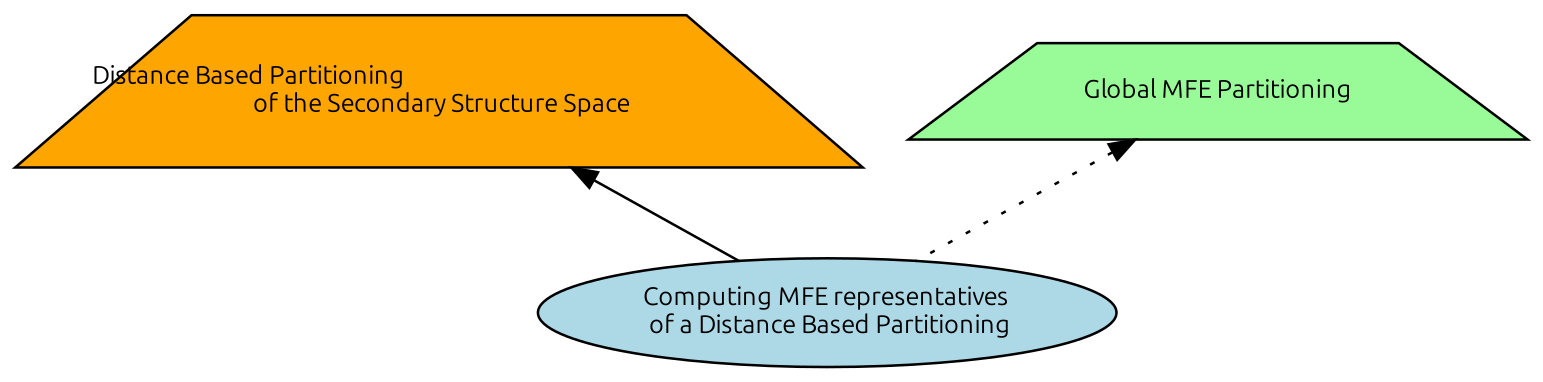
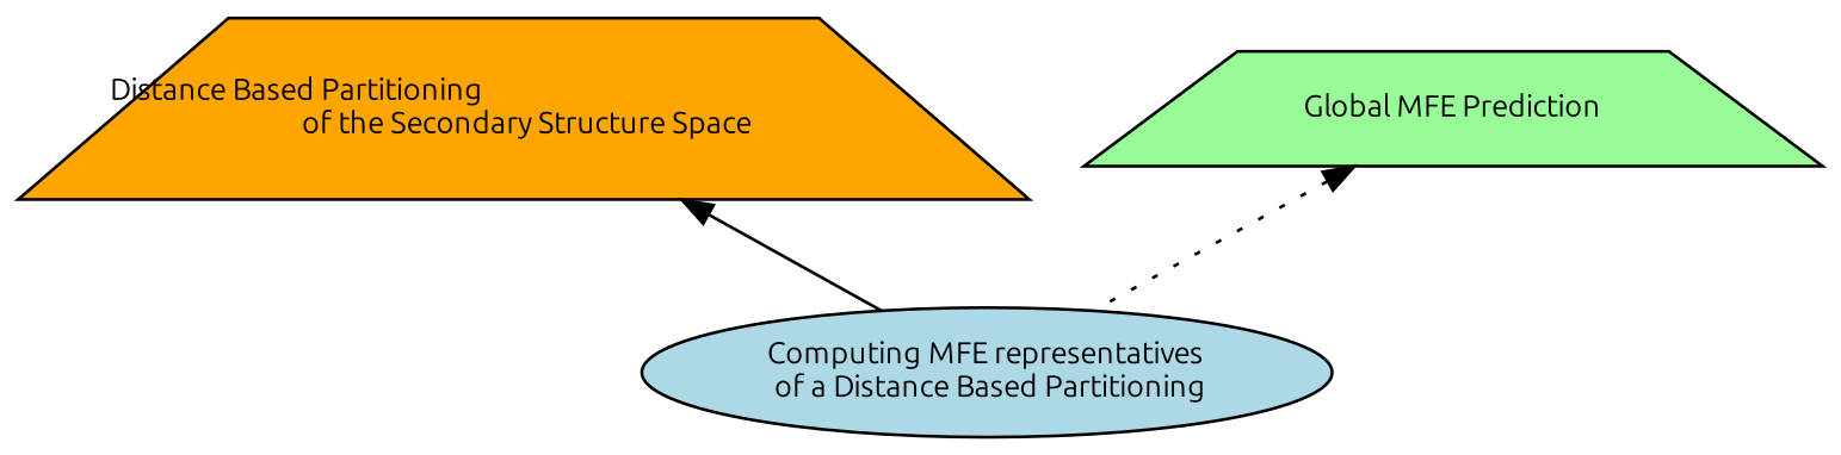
  digraph {
    rankdir=TB
    fontname=Ubuntu
    node [color=black fontname=Ubuntu fontsize=10 shape=trapezium style=filled]
    edge [dir=back fontname=Ubuntu fontsize=10 labelfontname=Helvetica labelfontsize=10 shape=plaintext]
    n1 [height=0.2 label="Distance Based Partitioning\l of the Secondary Structure Space" width=0.4 fillcolor=orange]
    n2 [fillcolor=lightblue fontcolor=black height=0.2 label="Computing MFE representatives\l of a Distance Based Partitioning" shape=ellipse width=0.4]
-   n3 [height=0.2 label="Global MFE Partitioning" width=0.4 fillcolor=palegreen]
+   n3 [height=0.2 label="Global MFE Prediction" width=0.4 fillcolor=palegreen]
    n1 -> n2 [style=solid]
    n3 -> n2 [style=dotted]
  }
